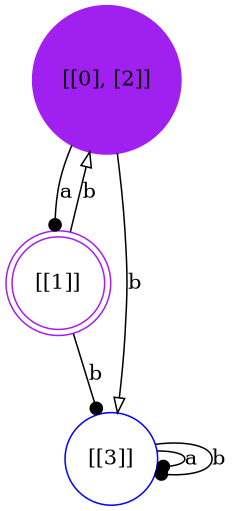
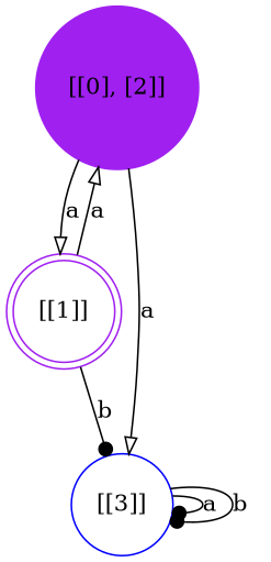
  digraph {
    rankdir=TB
    node [color=purple shape=circle]
    edge [arrowhead=onormal]
    "[[0], [2]]" [style=filled]
    "[[1]]" [shape=doublecircle]
    "[[3]]" [color=blue]
-   "[[0], [2]]" -> "[[1]]" [arrowhead=dot label=a]
-   "[[0], [2]]" -> "[[3]]" [label=b]
-   "[[1]]" -> "[[0], [2]]" [label=b]
+   "[[0], [2]]" -> "[[1]]" [label=a]
+   "[[0], [2]]" -> "[[3]]" [label=a]
+   "[[1]]" -> "[[0], [2]]" [label=a]
    "[[1]]" -> "[[3]]" [arrowhead=dot label=b]
    "[[3]]" -> "[[3]]" [arrowhead=dot label=a]
    "[[3]]" -> "[[3]]" [arrowhead=dot label=b]
  }
